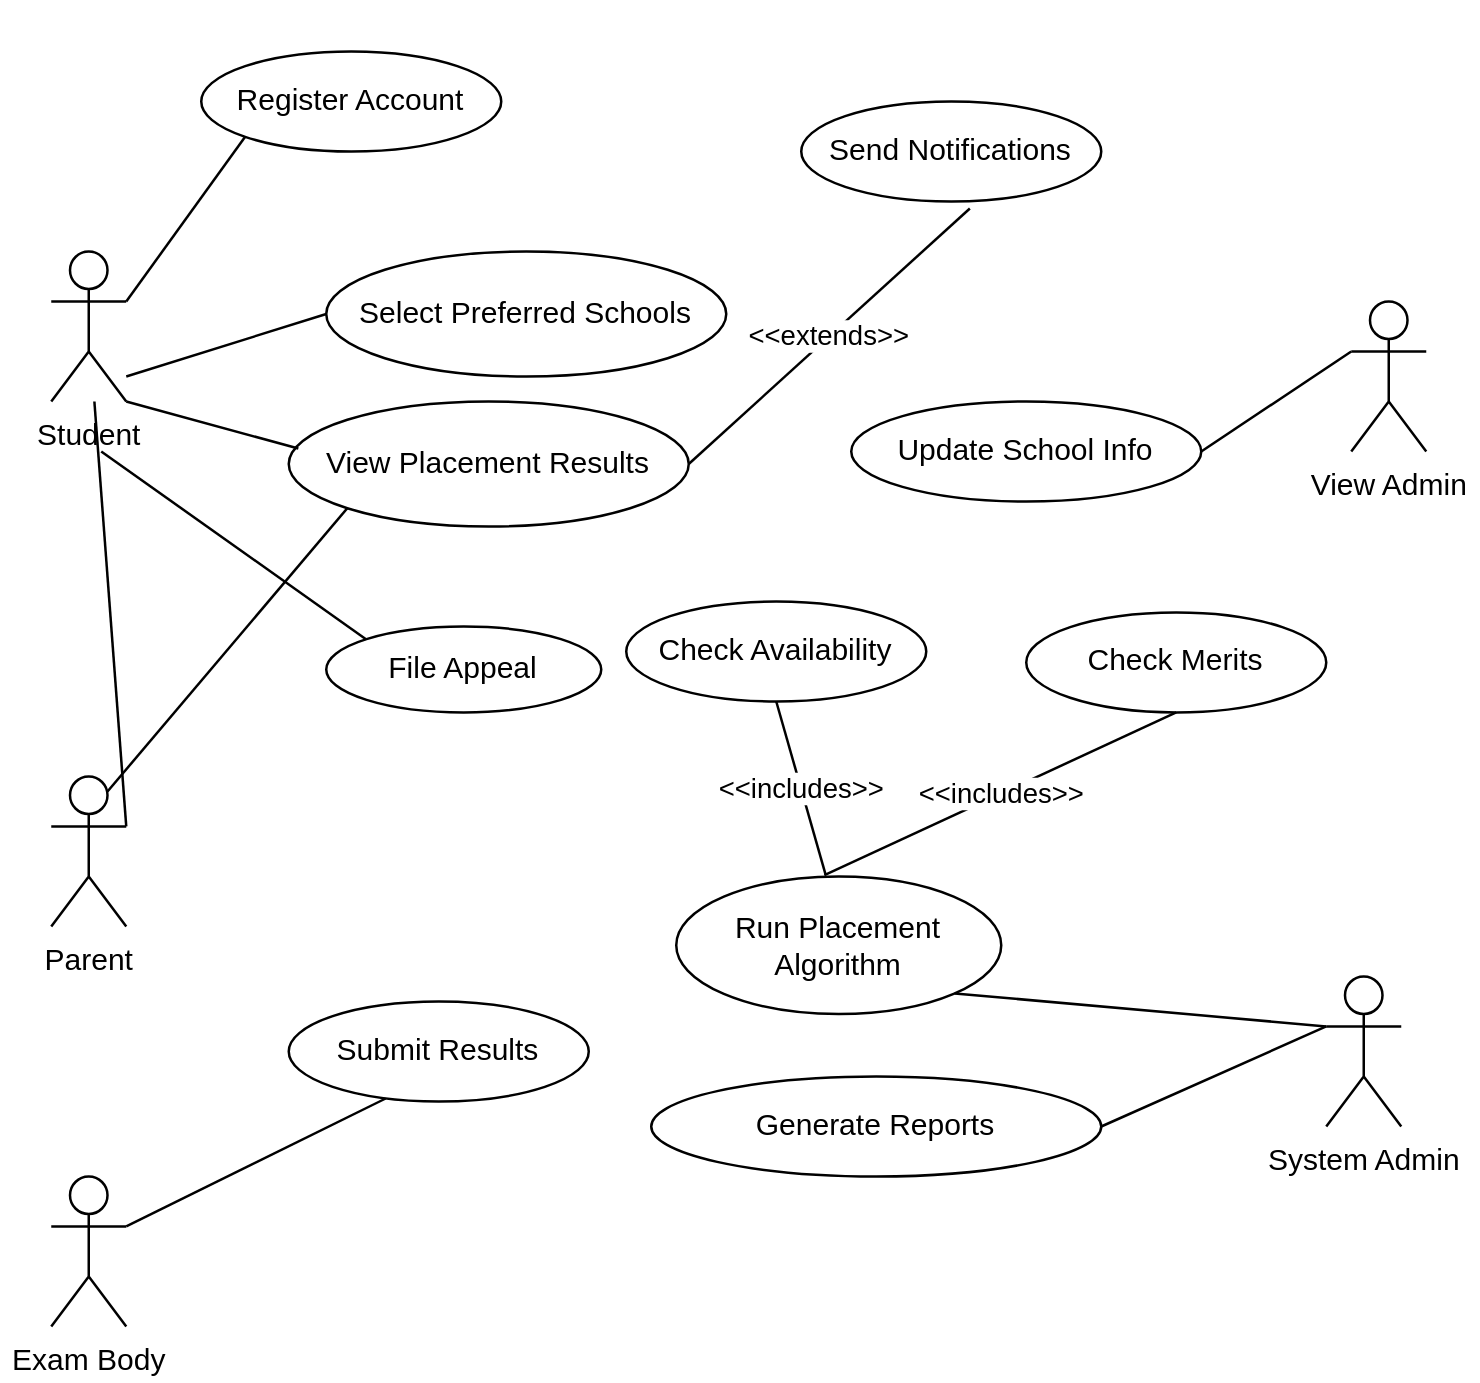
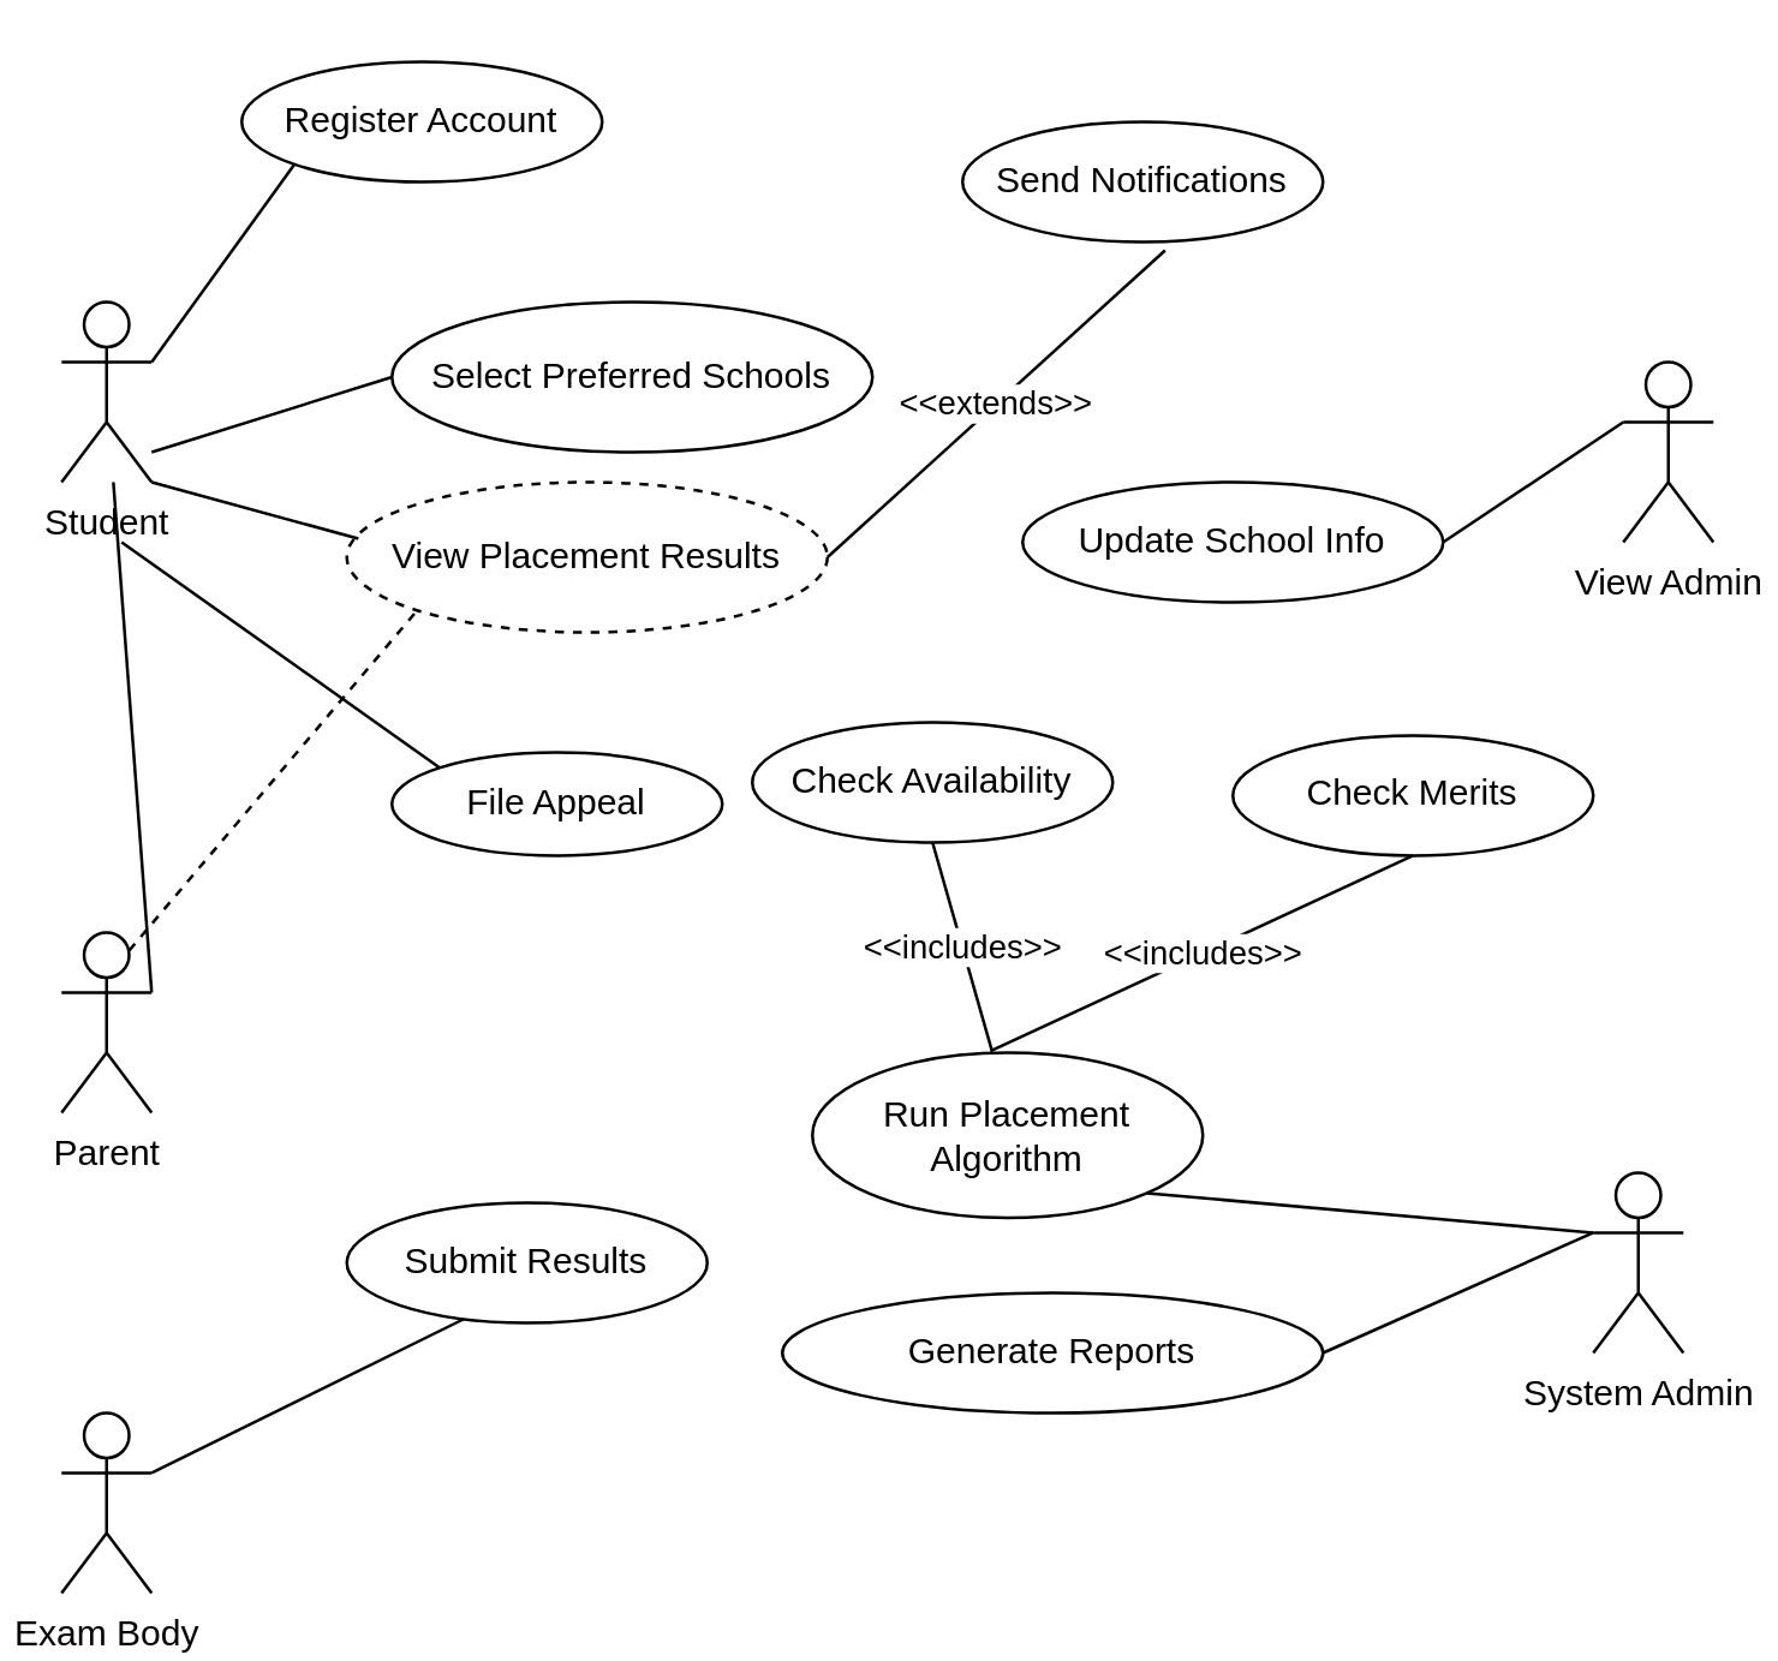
  <mxCell id="0" />
  <mxCell id="1" parent="0" />
  <mxCell id="2" value="Student" style="shape=umlActor;verticalLabelPosition=bottom;verticalAlign=top;html=1;outlineConnect=0;" parent="1" vertex="1"><mxGeometry x="20" y="100" width="30" height="60" as="geometry" /></mxCell>
  <mxCell id="3" value="Parent" style="shape=umlActor;verticalLabelPosition=bottom;verticalAlign=top;html=1;outlineConnect=0;" parent="1" vertex="1"><mxGeometry x="20" y="310" width="30" height="60" as="geometry" /></mxCell>
  <mxCell id="4" value="Exam Body" style="shape=umlActor;verticalLabelPosition=bottom;verticalAlign=top;html=1;outlineConnect=0;" parent="1" vertex="1"><mxGeometry x="20" y="470" width="30" height="60" as="geometry" /></mxCell>
  <mxCell id="5" value="View Admin" style="shape=umlActor;verticalLabelPosition=bottom;verticalAlign=top;html=1;outlineConnect=0;" parent="1" vertex="1"><mxGeometry x="540" y="120" width="30" height="60" as="geometry" /></mxCell>
  <mxCell id="6" value="System Admin" style="shape=umlActor;verticalLabelPosition=bottom;verticalAlign=top;html=1;outlineConnect=0;" parent="1" vertex="1"><mxGeometry x="530" y="390" width="30" height="60" as="geometry" /></mxCell>
  <mxCell id="7" value="Register Account" style="ellipse;whiteSpace=wrap;html=1;" parent="1" vertex="1"><mxGeometry x="80" y="20" width="120" height="40" as="geometry" /></mxCell>
  <mxCell id="8" value="Select Preferred Schools" style="ellipse;whiteSpace=wrap;html=1;" parent="1" vertex="1"><mxGeometry x="130" y="100" width="160" height="50" as="geometry" /></mxCell>
  <mxCell id="9" value="File Appeal" style="ellipse;whiteSpace=wrap;html=1;" parent="1" vertex="1"><mxGeometry x="130" y="250" width="110" height="34.38" as="geometry" /></mxCell>
- <mxCell id="10" value="View Placement Results" style="ellipse;whiteSpace=wrap;html=1;" parent="1" vertex="1"><mxGeometry x="115" y="160" width="160" height="50" as="geometry" /></mxCell>
+ <mxCell id="10" value="View Placement Results" style="ellipse;whiteSpace=wrap;html=1;dashed=1;" parent="1" vertex="1"><mxGeometry x="115" y="160" width="160" height="50" as="geometry" /></mxCell>
  <mxCell id="11" value="" style="endArrow=none;html=1;rounded=0;entryX=0;entryY=1;entryDx=0;entryDy=0;exitX=1;exitY=0.333;exitDx=0;exitDy=0;exitPerimeter=0;" parent="1" source="2" target="7" edge="1"><mxGeometry width="50" height="50" relative="1" as="geometry"><mxPoint x="60" y="150" as="sourcePoint" /><mxPoint x="100" y="90" as="targetPoint" /></mxGeometry></mxCell>
  <mxCell id="12" value="" style="endArrow=none;html=1;rounded=0;entryX=0;entryY=0.5;entryDx=0;entryDy=0;exitX=1;exitY=0.833;exitDx=0;exitDy=0;exitPerimeter=0;" parent="1" source="2" target="8" edge="1"><mxGeometry width="50" height="50" relative="1" as="geometry"><mxPoint x="70" y="180" as="sourcePoint" /><mxPoint x="120" y="130" as="targetPoint" /></mxGeometry></mxCell>
  <mxCell id="13" value="" style="endArrow=none;html=1;rounded=0;entryX=0.024;entryY=0.376;entryDx=0;entryDy=0;entryPerimeter=0;exitX=1;exitY=1;exitDx=0;exitDy=0;exitPerimeter=0;" parent="1" source="2" target="10" edge="1"><mxGeometry width="50" height="50" relative="1" as="geometry"><mxPoint x="60" y="250" as="sourcePoint" /><mxPoint x="110" y="200" as="targetPoint" /></mxGeometry></mxCell>
  <mxCell id="14" value="" style="endArrow=none;html=1;rounded=0;entryX=0;entryY=0;entryDx=0;entryDy=0;" parent="1" target="9" edge="1"><mxGeometry width="50" height="50" relative="1" as="geometry"><mxPoint x="40" y="180" as="sourcePoint" /><mxPoint x="130" y="270" as="targetPoint" /></mxGeometry></mxCell>
- <mxCell id="15" value="" style="endArrow=none;html=1;rounded=0;entryX=0;entryY=1;entryDx=0;entryDy=0;exitX=0.75;exitY=0.1;exitDx=0;exitDy=0;exitPerimeter=0;" parent="1" source="3" target="10" edge="1"><mxGeometry width="50" height="50" relative="1" as="geometry"><mxPoint x="50" y="300" as="sourcePoint" /><mxPoint x="100" y="250" as="targetPoint" /></mxGeometry></mxCell>
+ <mxCell id="15" value="" style="endArrow=none;html=1;rounded=0;entryX=0;entryY=1;entryDx=0;entryDy=0;exitX=0.75;exitY=0.1;exitDx=0;exitDy=0;exitPerimeter=0;dashed=1;" parent="1" source="3" target="10" edge="1"><mxGeometry width="50" height="50" relative="1" as="geometry"><mxPoint x="50" y="300" as="sourcePoint" /><mxPoint x="100" y="250" as="targetPoint" /></mxGeometry></mxCell>
  <mxCell id="16" value="" style="endArrow=none;html=1;rounded=0;exitX=1;exitY=0.333;exitDx=0;exitDy=0;exitPerimeter=0;" parent="1" source="3" target="2" edge="1"><mxGeometry width="50" height="50" relative="1" as="geometry"><mxPoint x="70" y="350" as="sourcePoint" /><mxPoint x="120" y="300" as="targetPoint" /></mxGeometry></mxCell>
  <mxCell id="17" value="Submit Results" style="ellipse;whiteSpace=wrap;html=1;" parent="1" vertex="1"><mxGeometry x="115" y="400" width="120" height="40" as="geometry" /></mxCell>
  <mxCell id="18" value="Update School Info" style="ellipse;whiteSpace=wrap;html=1;" parent="1" vertex="1"><mxGeometry x="340" y="160" width="140" height="40" as="geometry" /></mxCell>
  <mxCell id="19" value="" style="endArrow=none;html=1;rounded=0;entryX=0;entryY=0.333;entryDx=0;entryDy=0;entryPerimeter=0;exitX=1;exitY=0.5;exitDx=0;exitDy=0;" parent="1" source="18" target="5" edge="1"><mxGeometry width="50" height="50" relative="1" as="geometry"><mxPoint x="390" y="270" as="sourcePoint" /><mxPoint x="440" y="220" as="targetPoint" /></mxGeometry></mxCell>
  <mxCell id="20" value="Run Placement Algorithm" style="ellipse;whiteSpace=wrap;html=1;" parent="1" vertex="1"><mxGeometry x="270" y="350" width="130" height="55" as="geometry" /></mxCell>
  <mxCell id="21" value="" style="endArrow=none;html=1;rounded=0;entryX=0;entryY=0.333;entryDx=0;entryDy=0;entryPerimeter=0;exitX=1;exitY=1;exitDx=0;exitDy=0;" parent="1" source="20" target="6" edge="1"><mxGeometry width="50" height="50" relative="1" as="geometry"><mxPoint x="400" y="360" as="sourcePoint" /><mxPoint x="450" y="310" as="targetPoint" /></mxGeometry></mxCell>
  <mxCell id="22" value="Generate Reports" style="ellipse;whiteSpace=wrap;html=1;" parent="1" vertex="1"><mxGeometry x="260" y="430" width="180" height="40" as="geometry" /></mxCell>
  <mxCell id="23" value="" style="endArrow=none;html=1;rounded=0;entryX=0;entryY=0.333;entryDx=0;entryDy=0;entryPerimeter=0;exitX=1;exitY=0.5;exitDx=0;exitDy=0;" parent="1" source="22" target="6" edge="1"><mxGeometry width="50" height="50" relative="1" as="geometry"><mxPoint x="370" y="450" as="sourcePoint" /><mxPoint x="420" y="400" as="targetPoint" /></mxGeometry></mxCell>
  <mxCell id="24" value="" style="endArrow=none;html=1;rounded=0;exitX=1;exitY=0.333;exitDx=0;exitDy=0;exitPerimeter=0;entryX=0.323;entryY=0.97;entryDx=0;entryDy=0;entryPerimeter=0;" parent="1" source="4" target="17" edge="1"><mxGeometry width="50" height="50" relative="1" as="geometry"><mxPoint x="70" y="510" as="sourcePoint" /><mxPoint x="120" y="460" as="targetPoint" /></mxGeometry></mxCell>
  <mxCell id="25" value="Check Merits" style="ellipse;whiteSpace=wrap;html=1;" parent="1" vertex="1"><mxGeometry x="410" y="244.38" width="120" height="40" as="geometry" /></mxCell>
  <mxCell id="26" value="&amp;lt;&amp;lt;includes&amp;gt;&amp;gt;" style="endArrow=none;html=1;rounded=0;entryX=0.5;entryY=1;entryDx=0;entryDy=0;exitX=0.456;exitY=-0.01;exitDx=0;exitDy=0;exitPerimeter=0;" parent="1" source="20" target="25" edge="1"><mxGeometry width="50" height="50" relative="1" as="geometry"><mxPoint x="360" y="300" as="sourcePoint" /><mxPoint x="350" y="280" as="targetPoint" /></mxGeometry></mxCell>
  <mxCell id="27" value="&amp;lt;&amp;lt;includes&amp;gt;&amp;gt;" style="endArrow=none;html=1;rounded=0;entryX=0.5;entryY=1;entryDx=0;entryDy=0;exitX=0.46;exitY=-0.01;exitDx=0;exitDy=0;exitPerimeter=0;" parent="1" source="20" target="28" edge="1"><mxGeometry width="50" height="50" relative="1" as="geometry"><mxPoint x="260" y="291" as="sourcePoint" /><mxPoint x="256" y="270" as="targetPoint" /></mxGeometry></mxCell>
  <mxCell id="28" value="Check Availability" style="ellipse;whiteSpace=wrap;html=1;" parent="1" vertex="1"><mxGeometry x="250" y="240" width="120" height="40" as="geometry" /></mxCell>
  <mxCell id="29" value="Send Notifications" style="ellipse;whiteSpace=wrap;html=1;" parent="1" vertex="1"><mxGeometry x="320" y="40" width="120" height="40" as="geometry" /></mxCell>
  <mxCell id="30" value="&amp;lt;&amp;lt;extends&amp;gt;&amp;gt;" style="endArrow=none;html=1;rounded=0;entryX=0.562;entryY=1.07;entryDx=0;entryDy=0;entryPerimeter=0;exitX=1;exitY=0.5;exitDx=0;exitDy=0;" parent="1" source="10" target="29" edge="1"><mxGeometry width="50" height="50" relative="1" as="geometry"><mxPoint x="280" y="170" as="sourcePoint" /><mxPoint x="330" y="120" as="targetPoint" /></mxGeometry></mxCell>
